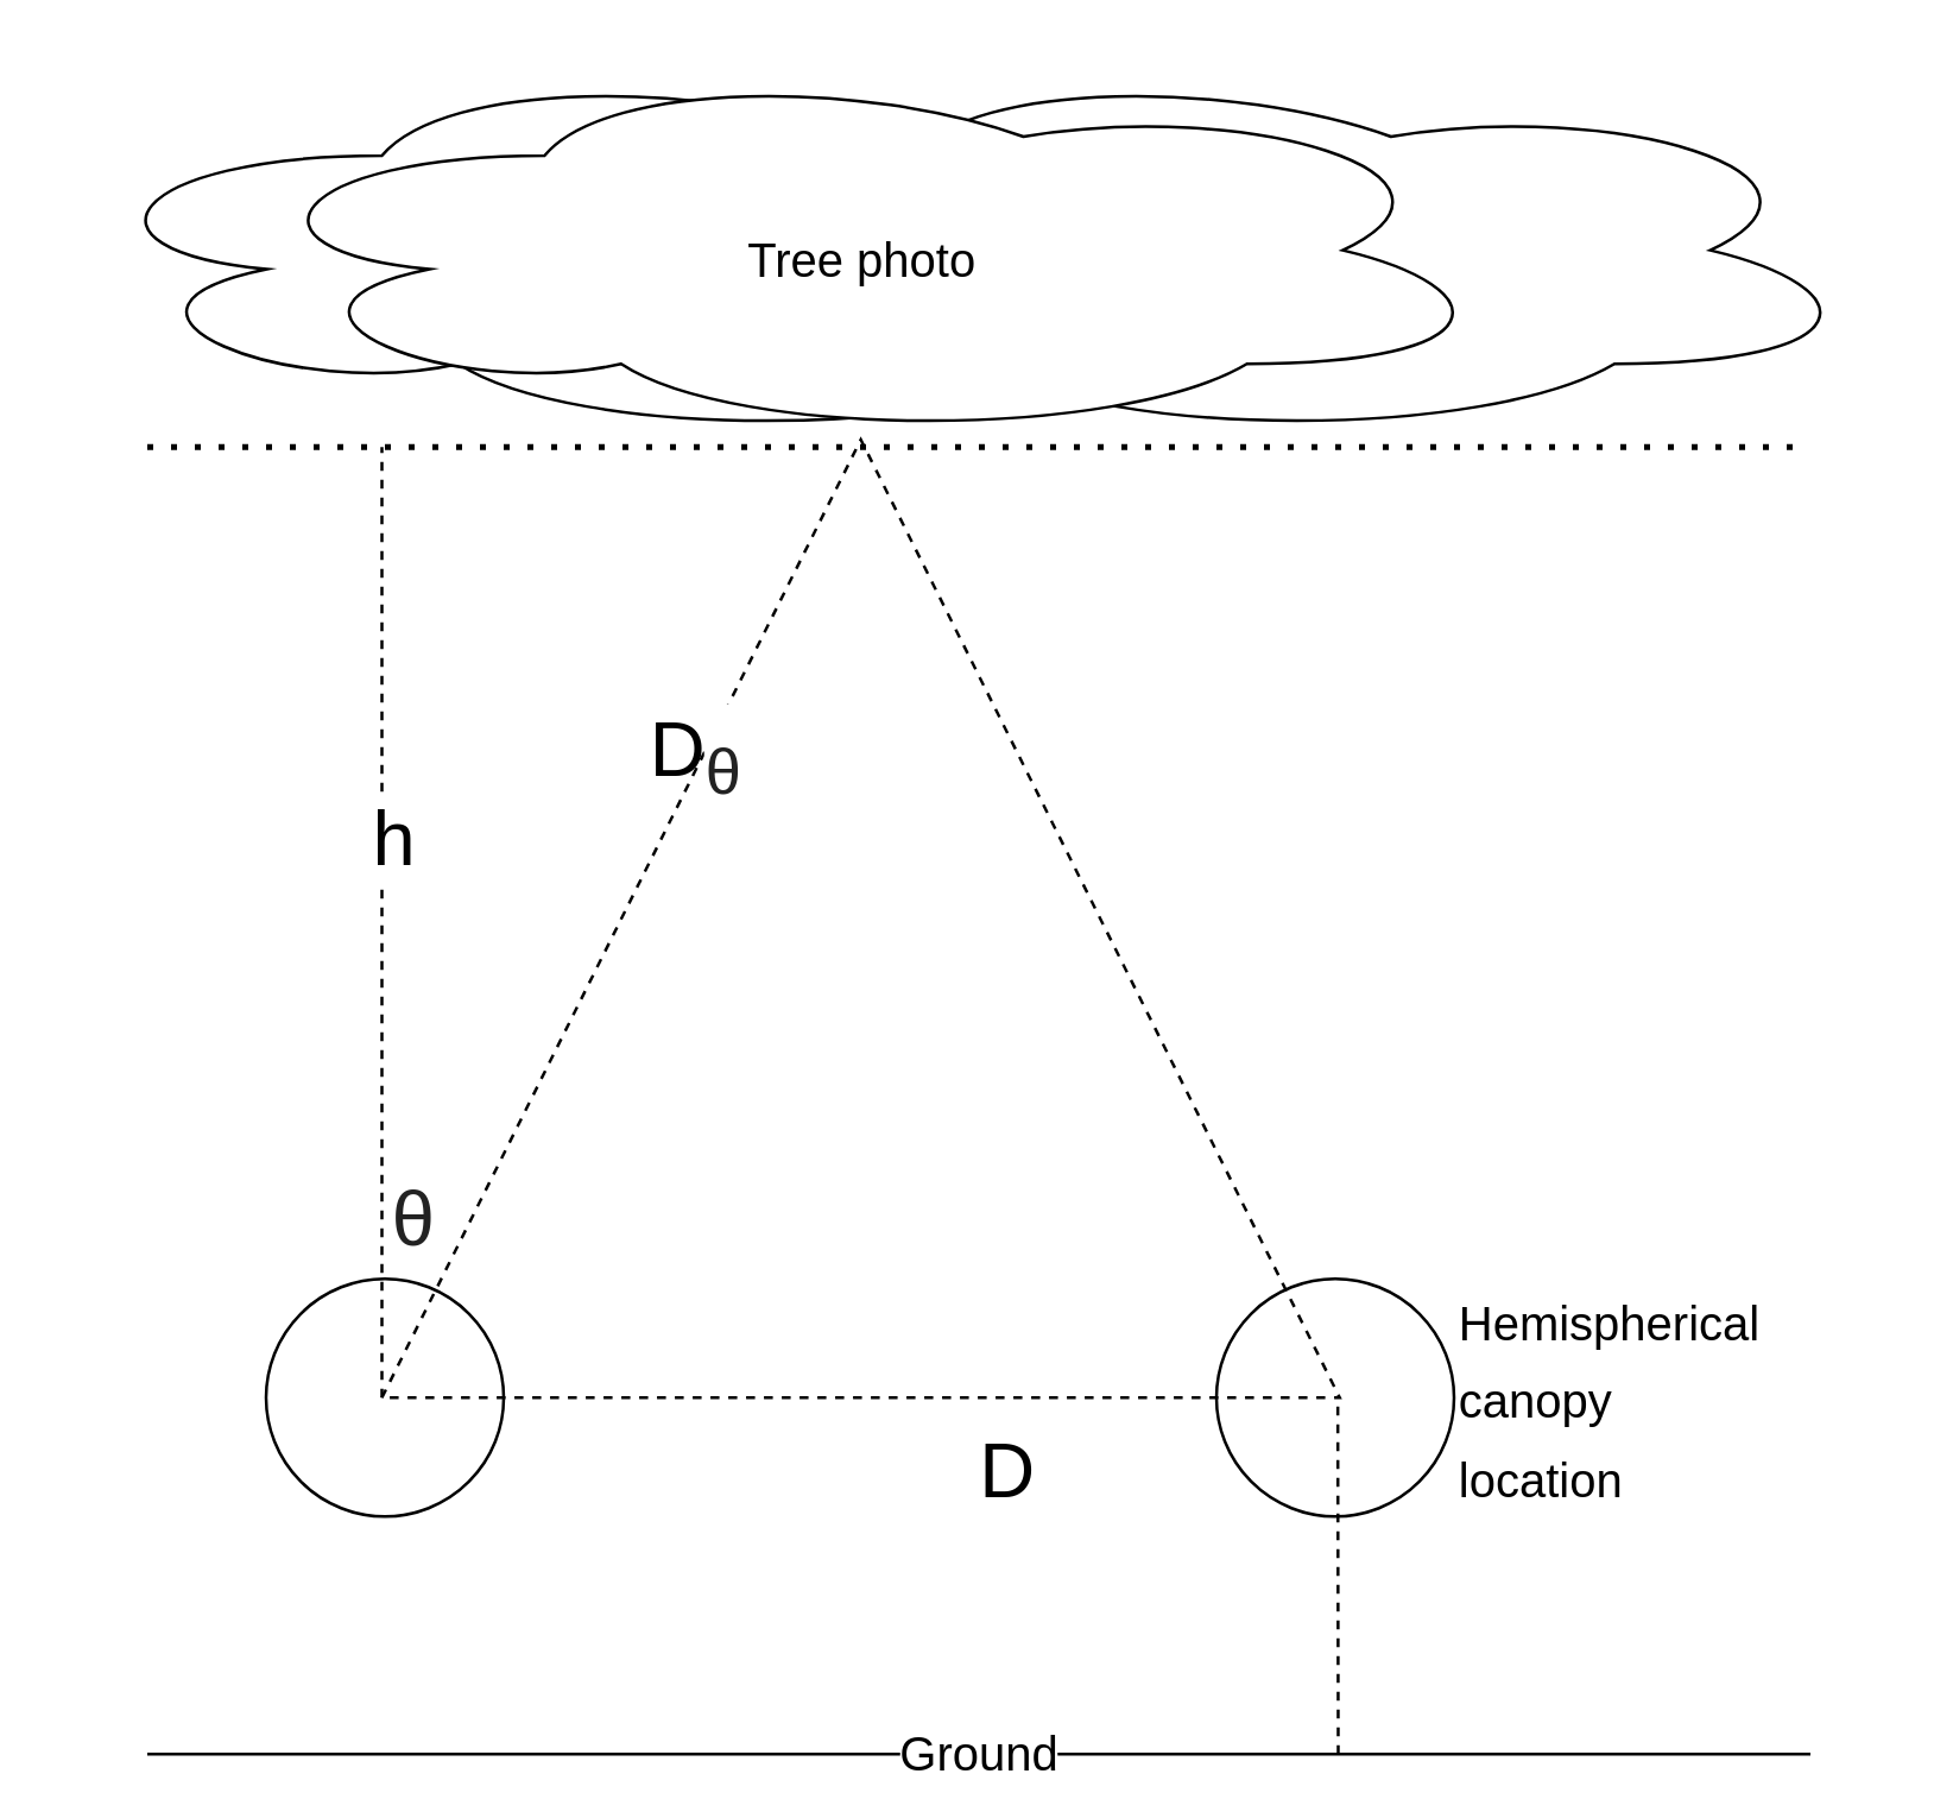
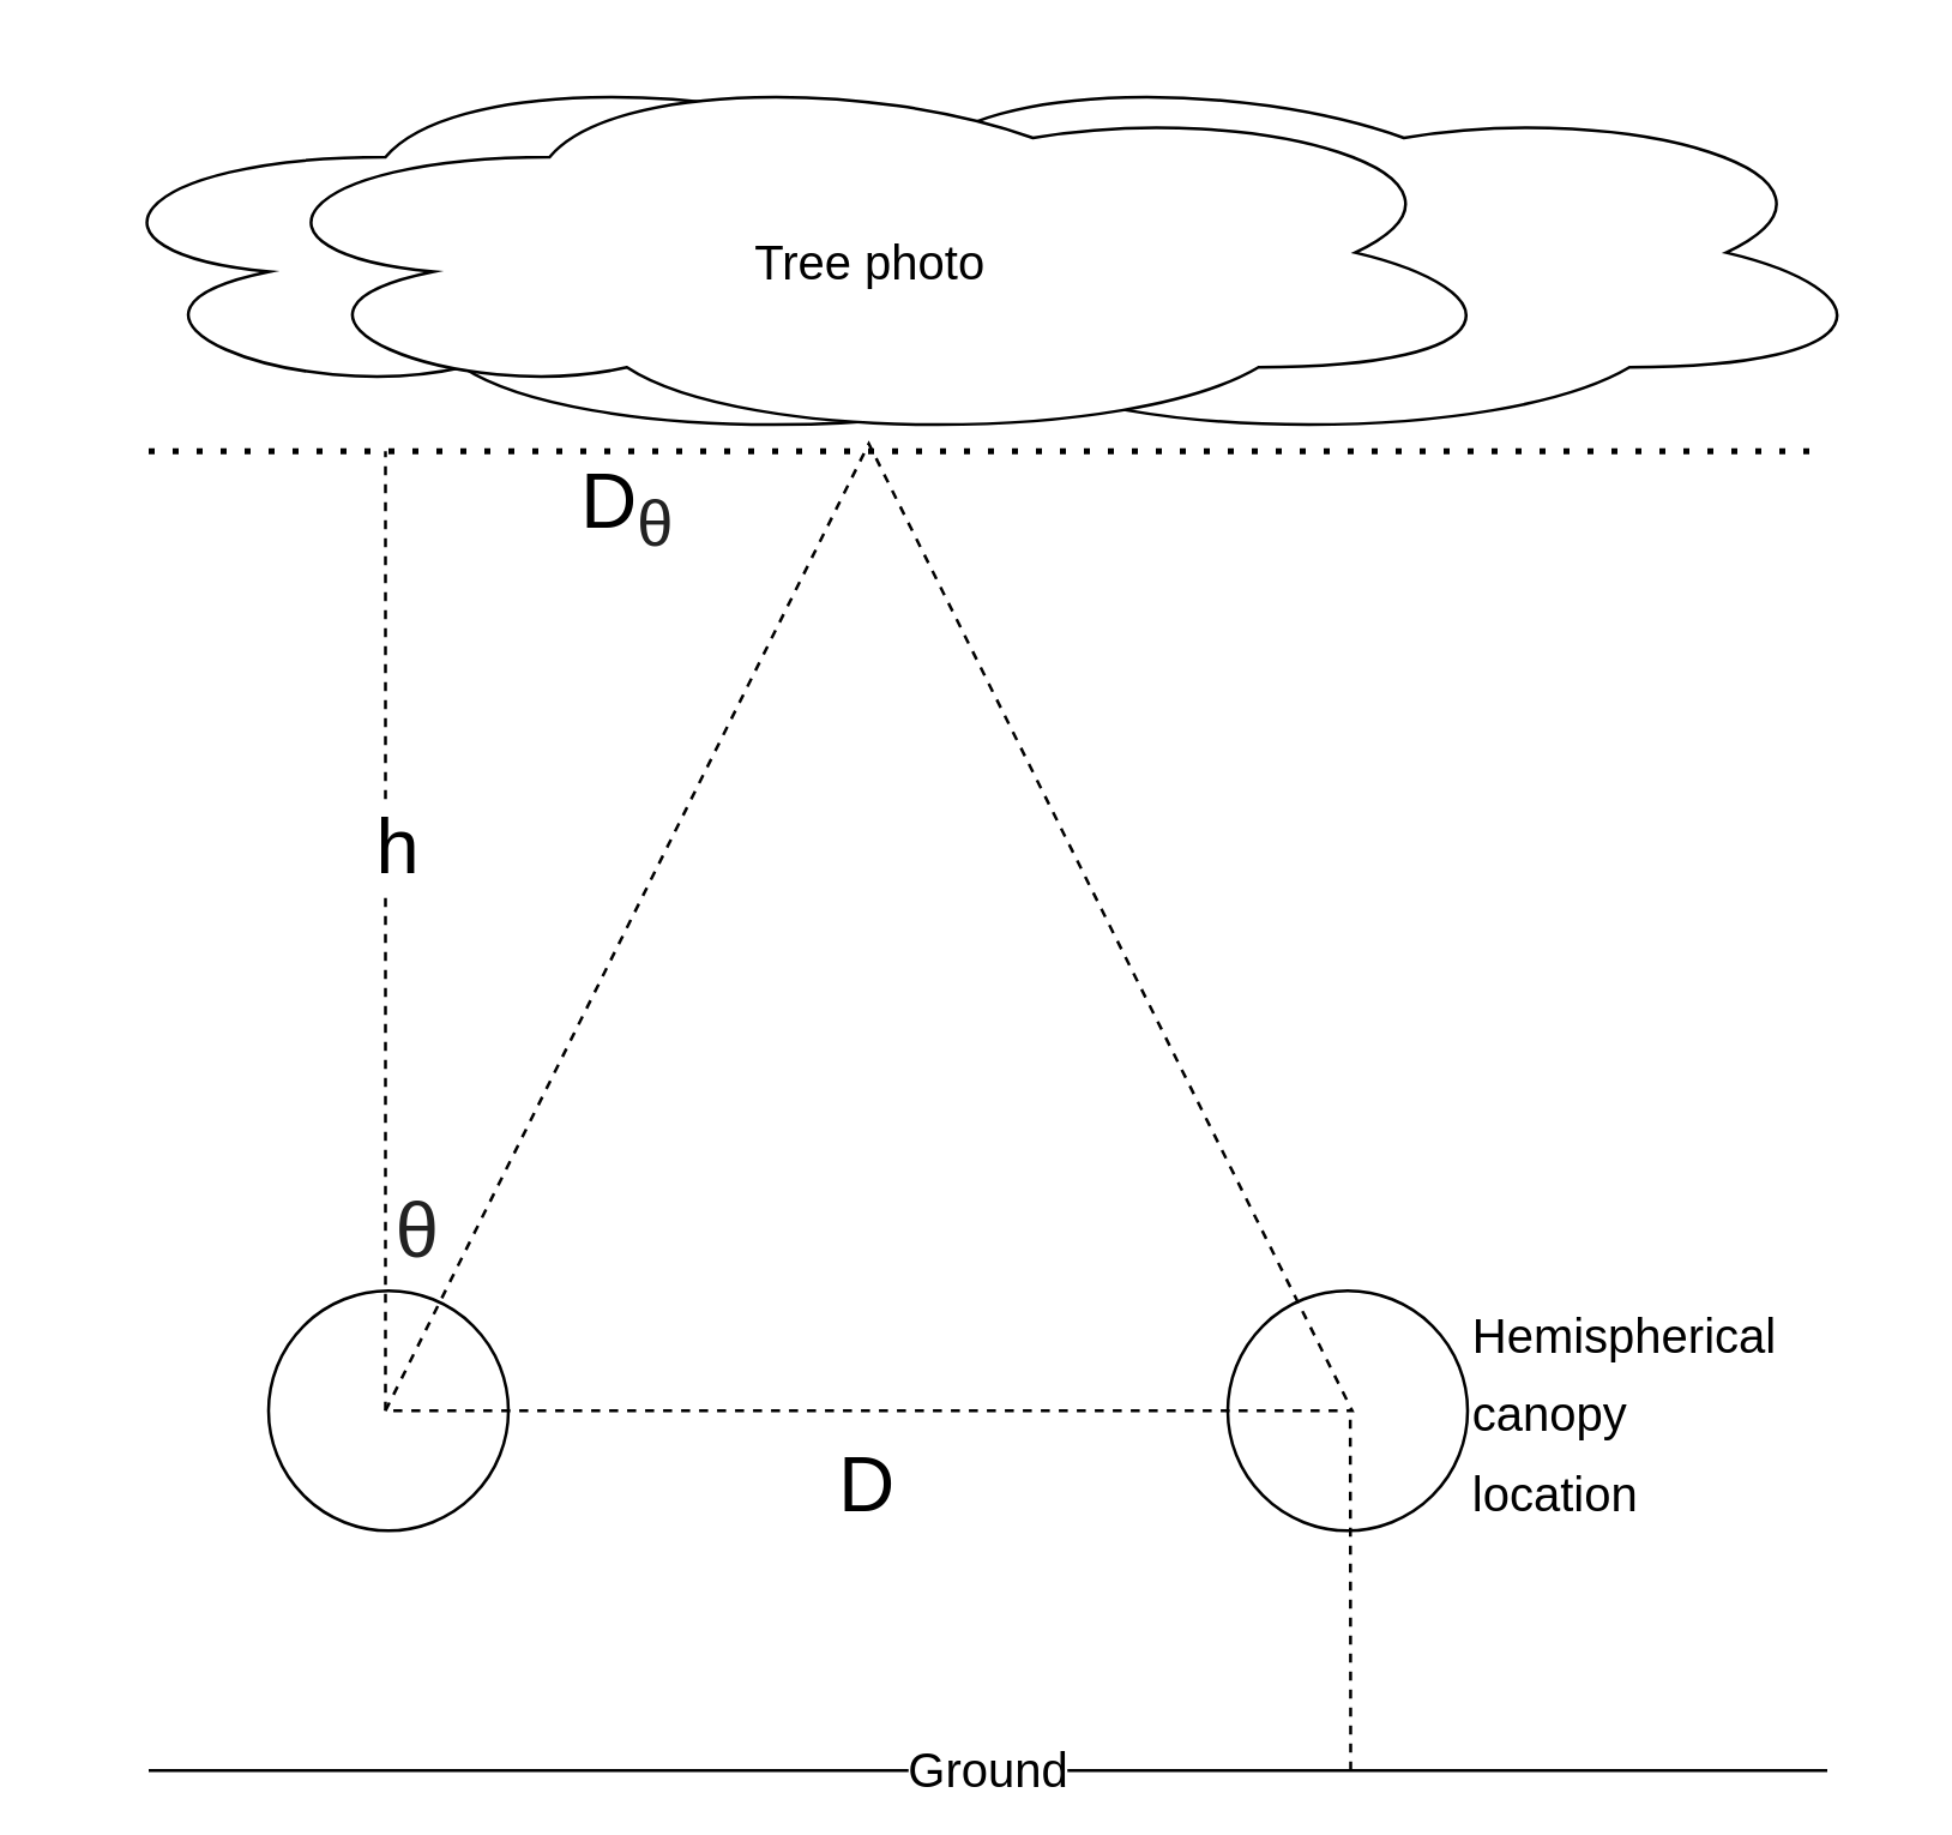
  <mxCell id="0" />
  <mxCell id="1" parent="0" />
  <mxCell id="2" value="" style="triangle;whiteSpace=wrap;html=1;rotation=-90;aspect=fixed;fillColor=none;dashed=1;" vertex="1" parent="1"><mxGeometry x="128" y="147.5" width="322.5" height="322.5" as="geometry" /></mxCell>
  <mxCell id="3" value="" style="ellipse;shape=cloud;whiteSpace=wrap;html=1;" vertex="1" parent="1"><mxGeometry x="20.5" y="20" width="430" height="127.5" as="geometry" /></mxCell>
  <mxCell id="4" value="" style="endArrow=none;dashed=1;html=1;" edge="1" parent="1"><mxGeometry width="50" height="50" relative="1" as="geometry"><mxPoint x="128" y="470" as="sourcePoint" /><mxPoint x="128" y="150" as="targetPoint" /></mxGeometry></mxCell>
  <mxCell id="5" value="h" style="edgeLabel;html=1;align=center;verticalAlign=middle;resizable=0;points=[];fontSize=26;" vertex="1" connectable="0" parent="4"><mxGeometry x="0.181" y="-3" relative="1" as="geometry"><mxPoint as="offset" /></mxGeometry></mxCell>
  <mxCell id="6" value="&lt;font style=&quot;font-size: 16px&quot;&gt;Hemispherical canopy location&lt;/font&gt;" style="ellipse;whiteSpace=wrap;html=1;aspect=fixed;fillColor=none;align=left;labelPosition=right;verticalLabelPosition=middle;verticalAlign=middle;fontSize=22;" vertex="1" parent="1"><mxGeometry x="409" y="430" width="80" height="80" as="geometry" /></mxCell>
  <mxCell id="7" value="" style="ellipse;whiteSpace=wrap;html=1;aspect=fixed;fillColor=none;" vertex="1" parent="1"><mxGeometry x="89" y="430" width="80" height="80" as="geometry" /></mxCell>
  <mxCell id="8" value="" style="ellipse;shape=cloud;whiteSpace=wrap;html=1;" vertex="1" parent="1"><mxGeometry x="199" y="20" width="430" height="127.5" as="geometry" /></mxCell>
  <mxCell id="9" value="" style="endArrow=none;dashed=1;html=1;dashPattern=1 3;strokeWidth=2;" edge="1" parent="1"><mxGeometry width="50" height="50" relative="1" as="geometry"><mxPoint x="49" y="150" as="sourcePoint" /><mxPoint x="609" y="150" as="targetPoint" /></mxGeometry></mxCell>
  <mxCell id="10" value="&lt;font style=&quot;font-size: 16px&quot;&gt;Ground&lt;/font&gt;" style="endArrow=none;html=1;" edge="1" parent="1"><mxGeometry width="50" height="50" relative="1" as="geometry"><mxPoint x="49" y="590" as="sourcePoint" /><mxPoint x="609" y="590" as="targetPoint" /><Array as="points"><mxPoint x="609" y="590" /></Array></mxGeometry></mxCell>
- <mxCell id="11" value="D" style="text;html=1;strokeColor=none;fillColor=none;align=center;verticalAlign=middle;whiteSpace=wrap;rounded=0;fontSize=26;" vertex="1" parent="1"><mxGeometry x="319.25" y="485" width="40" height="20" as="geometry" /></mxCell>
+ <mxCell id="11" value="D" style="text;html=1;strokeColor=none;fillColor=none;align=center;verticalAlign=middle;whiteSpace=wrap;rounded=0;fontSize=26;" vertex="1" parent="1"><mxGeometry x="269.25" y="485" width="40" height="20" as="geometry" /></mxCell>
  <mxCell id="12" value="" style="endArrow=none;dashed=1;html=1;fontSize=26;entryX=-0.006;entryY=0.998;entryDx=0;entryDy=0;entryPerimeter=0;" edge="1" parent="1" target="2"><mxGeometry width="50" height="50" relative="1" as="geometry"><mxPoint x="450" y="590" as="sourcePoint" /><mxPoint x="539" y="230" as="targetPoint" /></mxGeometry></mxCell>
  <mxCell id="13" value="&lt;font style=&quot;font-size: 16px&quot;&gt;Tree photo&lt;/font&gt;" style="ellipse;shape=cloud;whiteSpace=wrap;html=1;fontSize=26;" vertex="1" parent="1"><mxGeometry x="75.25" y="20" width="430" height="127.5" as="geometry" /></mxCell>
  <mxCell id="14" value="&lt;span style=&quot;color: rgb(34, 34, 34); font-family: arial, sans-serif; font-size: 26px; text-align: left; background-color: rgb(255, 255, 255);&quot;&gt;θ&lt;/span&gt;" style="text;html=1;strokeColor=none;fillColor=none;align=center;verticalAlign=middle;whiteSpace=wrap;rounded=0;dashed=1;fontSize=26;" vertex="1" parent="1"><mxGeometry x="119" y="400" width="40" height="20" as="geometry" /></mxCell>
- <mxCell id="15" value="D&lt;span style=&quot;color: rgb(34 , 34 , 34) ; font-family: &amp;#34;arial&amp;#34; , sans-serif ; text-align: left ; background-color: rgb(255 , 255 , 255)&quot;&gt;&lt;sub&gt;θ&lt;/sub&gt;&lt;/span&gt;" style="text;html=1;strokeColor=none;fillColor=none;align=center;verticalAlign=middle;whiteSpace=wrap;rounded=0;fontSize=26;" vertex="1" parent="1"><mxGeometry x="214" y="245" width="40" height="20" as="geometry" /></mxCell>
+ <mxCell id="15" value="D&lt;span style=&quot;color: rgb(34 , 34 , 34) ; font-family: &amp;#34;arial&amp;#34; , sans-serif ; text-align: left ; background-color: rgb(255 , 255 , 255)&quot;&gt;&lt;sub&gt;θ&lt;/sub&gt;&lt;/span&gt;" style="text;html=1;strokeColor=none;fillColor=none;align=center;verticalAlign=middle;whiteSpace=wrap;rounded=0;fontSize=26;" vertex="1" parent="1"><mxGeometry x="189" y="160" width="40" height="20" as="geometry" /></mxCell>
